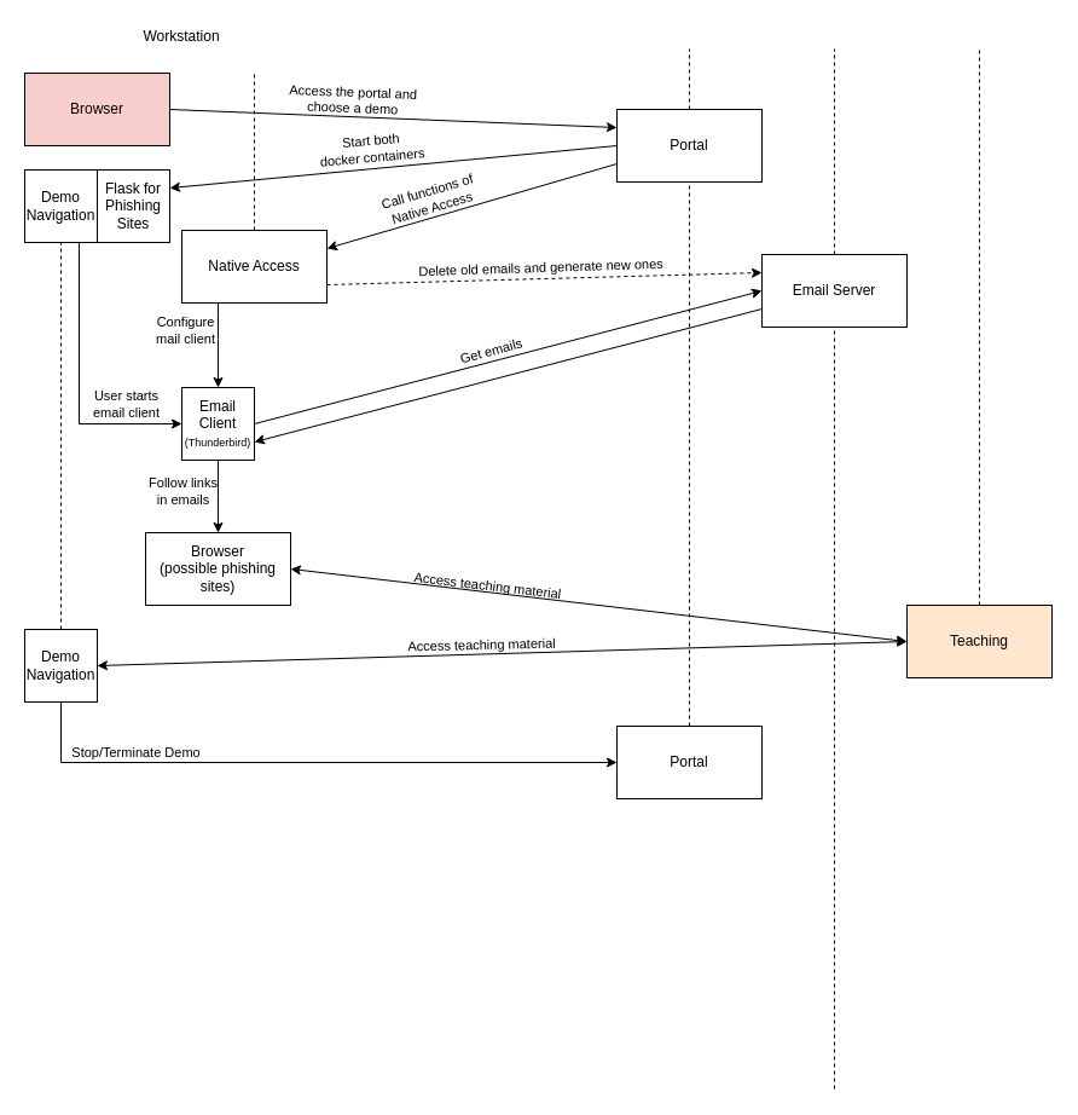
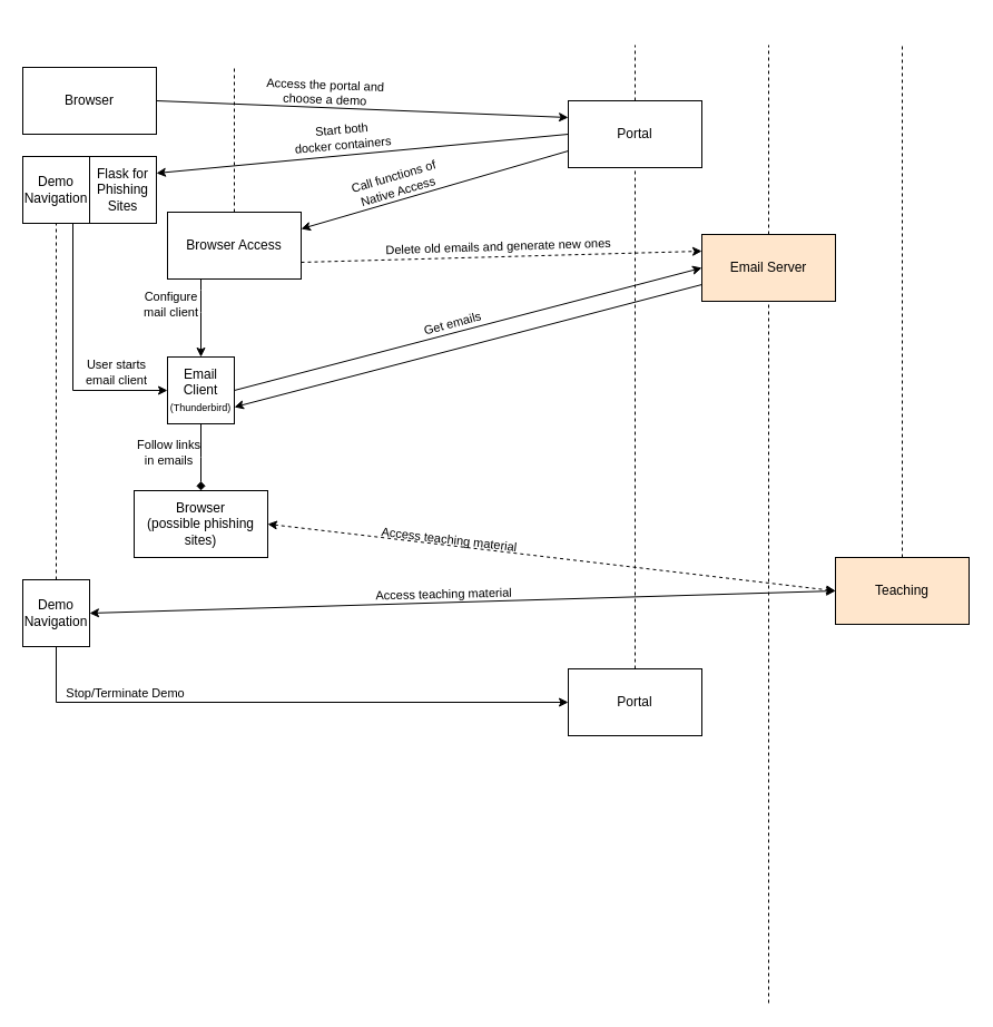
  <mxCell id="0" />
  <mxCell id="1" parent="0" />
- <mxCell id="2" value="Workstation" style="text;html=1;strokeColor=none;fillColor=none;align=center;verticalAlign=middle;whiteSpace=wrap;rounded=0;" vertex="1" parent="1"><mxGeometry x="110" y="20" width="80" height="20" as="geometry" /></mxCell>
- <mxCell id="3" value="Browser" style="rounded=0;whiteSpace=wrap;html=1;fillColor=#f8cecc;" vertex="1" parent="1"><mxGeometry x="20" y="60" width="120" height="60" as="geometry" /></mxCell>
+ <mxCell id="3" value="Browser" style="rounded=0;whiteSpace=wrap;html=1;" vertex="1" parent="1"><mxGeometry x="20" y="60" width="120" height="60" as="geometry" /></mxCell>
  <mxCell id="4" value="Portal" style="rounded=0;whiteSpace=wrap;html=1;" vertex="1" parent="1"><mxGeometry x="510" y="90" width="120" height="60" as="geometry" /></mxCell>
  <mxCell id="5" value="" style="endArrow=classic;html=1;exitX=1;exitY=0.5;exitDx=0;exitDy=0;entryX=0;entryY=0.25;entryDx=0;entryDy=0;" edge="1" parent="1" source="3" target="4"><mxGeometry width="50" height="50" relative="1" as="geometry"><mxPoint x="420" y="310" as="sourcePoint" /><mxPoint x="470" y="100" as="targetPoint" /></mxGeometry></mxCell>
  <mxCell id="6" value="Access the portal and&lt;br&gt;choose a demo" style="edgeLabel;html=1;align=center;verticalAlign=bottom;resizable=0;points=[];labelBorderColor=none;rotation=2.1;labelBackgroundColor=none;" vertex="1" connectable="0" parent="5"><mxGeometry x="-0.343" y="2" relative="1" as="geometry"><mxPoint x="28.64" y="4.08" as="offset" /></mxGeometry></mxCell>
- <mxCell id="7" value="Native Access" style="rounded=0;whiteSpace=wrap;html=1;" vertex="1" parent="1"><mxGeometry x="150" y="190" width="120" height="60" as="geometry" /></mxCell>
+ <mxCell id="7" value="Browser Access" style="rounded=0;whiteSpace=wrap;html=1;" vertex="1" parent="1"><mxGeometry x="150" y="190" width="120" height="60" as="geometry" /></mxCell>
  <mxCell id="8" value="" style="endArrow=none;dashed=1;html=1;exitX=0.5;exitY=0;exitDx=0;exitDy=0;" edge="1" parent="1" source="7"><mxGeometry width="50" height="50" relative="1" as="geometry"><mxPoint x="70" y="180" as="sourcePoint" /><mxPoint x="210" y="60" as="targetPoint" /></mxGeometry></mxCell>
- <mxCell id="9" value="Email Server" style="rounded=0;whiteSpace=wrap;html=1;" vertex="1" parent="1"><mxGeometry x="630" y="210" width="120" height="60" as="geometry" /></mxCell>
+ <mxCell id="9" value="Email Server" style="rounded=0;whiteSpace=wrap;html=1;fillColor=#ffe6cc;" vertex="1" parent="1"><mxGeometry x="630" y="210" width="120" height="60" as="geometry" /></mxCell>
  <mxCell id="10" value="Demo Navigation" style="whiteSpace=wrap;html=1;aspect=fixed;" vertex="1" parent="1"><mxGeometry x="20" y="140" width="60" height="60" as="geometry" /></mxCell>
  <mxCell id="11" value="Flask for Phishing Sites" style="whiteSpace=wrap;html=1;aspect=fixed;" vertex="1" parent="1"><mxGeometry x="80" y="140" width="60" height="60" as="geometry" /></mxCell>
  <mxCell id="12" value="" style="endArrow=classic;html=1;entryX=1;entryY=0.25;entryDx=0;entryDy=0;" edge="1" parent="1" target="7"><mxGeometry width="50" height="50" relative="1" as="geometry"><mxPoint x="510" y="135" as="sourcePoint" /><mxPoint x="430" y="160" as="targetPoint" /></mxGeometry></mxCell>
  <mxCell id="13" value="Call functions of&lt;br&gt;Native Access" style="edgeLabel;html=1;align=center;verticalAlign=middle;resizable=0;points=[];rotation=-16.4;labelBackgroundColor=none;" vertex="1" connectable="0" parent="12"><mxGeometry x="0.322" y="1" relative="1" as="geometry"><mxPoint x="2.62" y="-17.3" as="offset" /></mxGeometry></mxCell>
  <mxCell id="14" value="" style="endArrow=classic;html=1;exitX=1;exitY=0.75;exitDx=0;exitDy=0;entryX=0;entryY=0.25;entryDx=0;entryDy=0;dashed=1;" edge="1" parent="1" source="7" target="9"><mxGeometry width="50" height="50" relative="1" as="geometry"><mxPoint x="340" y="280" as="sourcePoint" /><mxPoint x="390" y="230" as="targetPoint" /></mxGeometry></mxCell>
  <mxCell id="15" value="Delete old emails and generate new ones" style="edgeLabel;html=1;align=center;verticalAlign=middle;resizable=0;points=[];rotation=-1.8;labelBackgroundColor=none;" vertex="1" connectable="0" parent="14"><mxGeometry x="0.036" y="-1" relative="1" as="geometry"><mxPoint x="-10.85" y="-9.81" as="offset" /></mxGeometry></mxCell>
  <mxCell id="16" value="Email Client&lt;br&gt;&lt;font style=&quot;font-size: 9px&quot;&gt;(Thunderbird)&lt;/font&gt;" style="whiteSpace=wrap;html=1;aspect=fixed;" vertex="1" parent="1"><mxGeometry x="150" y="320" width="60" height="60" as="geometry" /></mxCell>
  <mxCell id="17" value="" style="endArrow=classic;html=1;exitX=0.75;exitY=1;exitDx=0;exitDy=0;entryX=0;entryY=0.5;entryDx=0;entryDy=0;rounded=0;" edge="1" parent="1" source="10" target="16"><mxGeometry width="50" height="50" relative="1" as="geometry"><mxPoint x="340" y="270" as="sourcePoint" /><mxPoint x="390" y="220" as="targetPoint" /><Array as="points"><mxPoint x="65" y="350" /></Array></mxGeometry></mxCell>
  <mxCell id="18" value="User starts &lt;br&gt;email client" style="edgeLabel;html=1;align=center;verticalAlign=middle;resizable=0;points=[];labelBackgroundColor=none;" vertex="1" connectable="0" parent="17"><mxGeometry x="-0.474" y="-1" relative="1" as="geometry"><mxPoint x="39" y="71.93" as="offset" /></mxGeometry></mxCell>
  <mxCell id="19" value="" style="endArrow=classic;html=1;exitX=1;exitY=0.5;exitDx=0;exitDy=0;entryX=0;entryY=0.5;entryDx=0;entryDy=0;" edge="1" parent="1" source="16" target="9"><mxGeometry width="50" height="50" relative="1" as="geometry"><mxPoint x="340" y="260" as="sourcePoint" /><mxPoint x="390" y="210" as="targetPoint" /></mxGeometry></mxCell>
  <mxCell id="20" value="Get emails" style="edgeLabel;html=1;align=center;verticalAlign=middle;resizable=0;points=[];labelBackgroundColor=none;rotation=-15;" vertex="1" connectable="0" parent="19"><mxGeometry x="-0.072" relative="1" as="geometry"><mxPoint x="1.19" y="-8.98" as="offset" /></mxGeometry></mxCell>
  <mxCell id="21" value="" style="endArrow=classic;html=1;exitX=0;exitY=0.75;exitDx=0;exitDy=0;entryX=1;entryY=0.75;entryDx=0;entryDy=0;" edge="1" parent="1" source="9" target="16"><mxGeometry width="50" height="50" relative="1" as="geometry"><mxPoint x="340" y="260" as="sourcePoint" /><mxPoint x="390" y="210" as="targetPoint" /></mxGeometry></mxCell>
  <mxCell id="22" value="" style="endArrow=classic;html=1;exitX=0.25;exitY=1;exitDx=0;exitDy=0;entryX=0.5;entryY=0;entryDx=0;entryDy=0;" edge="1" parent="1" source="7" target="16"><mxGeometry width="50" height="50" relative="1" as="geometry"><mxPoint x="340" y="260" as="sourcePoint" /><mxPoint x="390" y="210" as="targetPoint" /><Array as="points"><mxPoint x="180" y="270" /></Array></mxGeometry></mxCell>
  <mxCell id="23" value="Configure &lt;br&gt;mail client" style="edgeLabel;html=1;align=center;verticalAlign=middle;resizable=0;points=[];labelBackgroundColor=none;" vertex="1" connectable="0" parent="22"><mxGeometry x="-0.478" relative="1" as="geometry"><mxPoint x="-28" y="4.24" as="offset" /></mxGeometry></mxCell>
  <mxCell id="24" value="" style="endArrow=classic;html=1;entryX=1;entryY=0.25;entryDx=0;entryDy=0;exitX=0;exitY=0.5;exitDx=0;exitDy=0;" edge="1" parent="1" source="4" target="11"><mxGeometry width="50" height="50" relative="1" as="geometry"><mxPoint x="470" y="130" as="sourcePoint" /><mxPoint x="510" y="160" as="targetPoint" /></mxGeometry></mxCell>
  <mxCell id="25" value="Start both&lt;br&gt;docker containers" style="edgeLabel;html=1;align=center;verticalAlign=middle;resizable=0;points=[];rotation=-5;labelBackgroundColor=none;" vertex="1" connectable="0" parent="24"><mxGeometry x="-0.061" y="2" relative="1" as="geometry"><mxPoint x="-30.48" y="-15.42" as="offset" /></mxGeometry></mxCell>
  <mxCell id="26" value="" style="endArrow=none;dashed=1;html=1;exitX=0.5;exitY=0;exitDx=0;exitDy=0;" edge="1" parent="1" source="9"><mxGeometry width="50" height="50" relative="1" as="geometry"><mxPoint x="700" y="170" as="sourcePoint" /><mxPoint x="690" y="40" as="targetPoint" /></mxGeometry></mxCell>
  <mxCell id="27" value="Browser&lt;br&gt;(possible phishing sites)" style="rounded=0;whiteSpace=wrap;html=1;labelBackgroundColor=none;" vertex="1" parent="1"><mxGeometry x="120" y="440" width="120" height="60" as="geometry" /></mxCell>
- <mxCell id="28" value="" style="endArrow=classic;html=1;exitX=0.5;exitY=1;exitDx=0;exitDy=0;entryX=0.5;entryY=0;entryDx=0;entryDy=0;rounded=0;" edge="1" parent="1" source="16" target="27"><mxGeometry width="50" height="50" relative="1" as="geometry"><mxPoint x="280" y="370" as="sourcePoint" /><mxPoint x="330" y="320" as="targetPoint" /><Array as="points"><mxPoint x="180" y="410" /></Array></mxGeometry></mxCell>
+ <mxCell id="28" value="" style="endArrow=diamond;html=1;exitX=0.5;exitY=1;exitDx=0;exitDy=0;entryX=0.5;entryY=0;entryDx=0;entryDy=0;rounded=0;" edge="1" parent="1" source="16" target="27"><mxGeometry width="50" height="50" relative="1" as="geometry"><mxPoint x="280" y="370" as="sourcePoint" /><mxPoint x="330" y="320" as="targetPoint" /><Array as="points"><mxPoint x="180" y="410" /></Array></mxGeometry></mxCell>
  <mxCell id="29" value="Follow links&lt;br&gt;in emails" style="edgeLabel;html=1;align=center;verticalAlign=middle;resizable=0;points=[];labelBackgroundColor=none;" vertex="1" connectable="0" parent="28"><mxGeometry x="-0.282" relative="1" as="geometry"><mxPoint x="-30" y="3.62" as="offset" /></mxGeometry></mxCell>
  <mxCell id="30" value="Demo Navigation" style="whiteSpace=wrap;html=1;aspect=fixed;" vertex="1" parent="1"><mxGeometry x="20" y="520" width="60" height="60" as="geometry" /></mxCell>
  <mxCell id="31" value="" style="endArrow=none;dashed=1;html=1;entryX=0.5;entryY=1;entryDx=0;entryDy=0;exitX=0.5;exitY=0;exitDx=0;exitDy=0;" edge="1" parent="1" source="34" target="4"><mxGeometry width="50" height="50" relative="1" as="geometry"><mxPoint x="570" y="540" as="sourcePoint" /><mxPoint x="330" y="300" as="targetPoint" /></mxGeometry></mxCell>
  <mxCell id="32" value="" style="endArrow=none;dashed=1;html=1;entryX=0.5;entryY=1;entryDx=0;entryDy=0;" edge="1" parent="1" target="9"><mxGeometry width="50" height="50" relative="1" as="geometry"><mxPoint x="690" y="900" as="sourcePoint" /><mxPoint x="730" y="320" as="targetPoint" /></mxGeometry></mxCell>
  <mxCell id="33" value="" style="endArrow=none;dashed=1;html=1;exitX=0.5;exitY=0;exitDx=0;exitDy=0;" edge="1" parent="1" source="4"><mxGeometry width="50" height="50" relative="1" as="geometry"><mxPoint x="450" y="80" as="sourcePoint" /><mxPoint x="570" y="40" as="targetPoint" /></mxGeometry></mxCell>
  <mxCell id="34" value="Portal" style="rounded=0;whiteSpace=wrap;html=1;" vertex="1" parent="1"><mxGeometry x="510" y="600" width="120" height="60" as="geometry" /></mxCell>
  <mxCell id="35" value="Teaching" style="rounded=0;whiteSpace=wrap;html=1;fillColor=#ffe6cc;" vertex="1" parent="1"><mxGeometry x="750" y="500" width="120" height="60" as="geometry" /></mxCell>
  <mxCell id="36" value="" style="endArrow=none;dashed=1;html=1;exitX=0.5;exitY=0;exitDx=0;exitDy=0;" edge="1" parent="1" source="35"><mxGeometry width="50" height="50" relative="1" as="geometry"><mxPoint x="790" y="80" as="sourcePoint" /><mxPoint x="810" y="40" as="targetPoint" /></mxGeometry></mxCell>
- <mxCell id="37" value="" style="endArrow=classic;startArrow=classic;html=1;exitX=1;exitY=0.5;exitDx=0;exitDy=0;entryX=0;entryY=0.5;entryDx=0;entryDy=0;" edge="1" parent="1" source="27" target="35"><mxGeometry width="50" height="50" relative="1" as="geometry"><mxPoint x="390" y="570" as="sourcePoint" /><mxPoint x="440" y="520" as="targetPoint" /></mxGeometry></mxCell>
+ <mxCell id="37" value="" style="endArrow=classic;startArrow=classic;html=1;exitX=1;exitY=0.5;exitDx=0;exitDy=0;entryX=0;entryY=0.5;entryDx=0;entryDy=0;dashed=1;" edge="1" parent="1" source="27" target="35"><mxGeometry width="50" height="50" relative="1" as="geometry"><mxPoint x="390" y="570" as="sourcePoint" /><mxPoint x="440" y="520" as="targetPoint" /></mxGeometry></mxCell>
  <mxCell id="38" value="Access teaching material" style="edgeLabel;html=1;align=center;verticalAlign=middle;resizable=0;points=[];rotation=6.6;labelBackgroundColor=none;" vertex="1" connectable="0" parent="37"><mxGeometry x="-0.411" y="1" relative="1" as="geometry"><mxPoint x="12.88" y="-3.65" as="offset" /></mxGeometry></mxCell>
  <mxCell id="39" value="" style="endArrow=classic;startArrow=classic;html=1;exitX=1;exitY=0.5;exitDx=0;exitDy=0;entryX=0;entryY=0.5;entryDx=0;entryDy=0;" edge="1" parent="1" source="30" target="35"><mxGeometry width="50" height="50" relative="1" as="geometry"><mxPoint x="190" y="600" as="sourcePoint" /><mxPoint x="240" y="550" as="targetPoint" /></mxGeometry></mxCell>
  <mxCell id="40" value="Access teaching material" style="edgeLabel;html=1;align=center;verticalAlign=middle;resizable=0;points=[];rotation=-1.3;labelBackgroundColor=none;" vertex="1" connectable="0" parent="39"><mxGeometry x="-0.043" relative="1" as="geometry"><mxPoint x="-3.55" y="-7.43" as="offset" /></mxGeometry></mxCell>
  <mxCell id="41" value="" style="endArrow=none;dashed=1;html=1;entryX=0.5;entryY=1;entryDx=0;entryDy=0;exitX=0.5;exitY=0;exitDx=0;exitDy=0;" edge="1" parent="1" source="30" target="10"><mxGeometry width="50" height="50" relative="1" as="geometry"><mxPoint x="270" y="460" as="sourcePoint" /><mxPoint x="320" y="410" as="targetPoint" /></mxGeometry></mxCell>
  <mxCell id="42" value="" style="endArrow=classic;html=1;exitX=0.5;exitY=1;exitDx=0;exitDy=0;entryX=0;entryY=0.5;entryDx=0;entryDy=0;rounded=0;" edge="1" parent="1" source="30" target="34"><mxGeometry width="50" height="50" relative="1" as="geometry"><mxPoint x="330" y="690" as="sourcePoint" /><mxPoint x="480" y="650" as="targetPoint" /><Array as="points"><mxPoint x="50" y="630" /></Array></mxGeometry></mxCell>
  <mxCell id="43" value="Stop/Terminate Demo" style="edgeLabel;html=1;align=center;verticalAlign=middle;resizable=0;points=[];labelBackgroundColor=none;" vertex="1" connectable="0" parent="42"><mxGeometry x="-0.359" y="-1" relative="1" as="geometry"><mxPoint x="-51.45" y="-10" as="offset" /></mxGeometry></mxCell>
